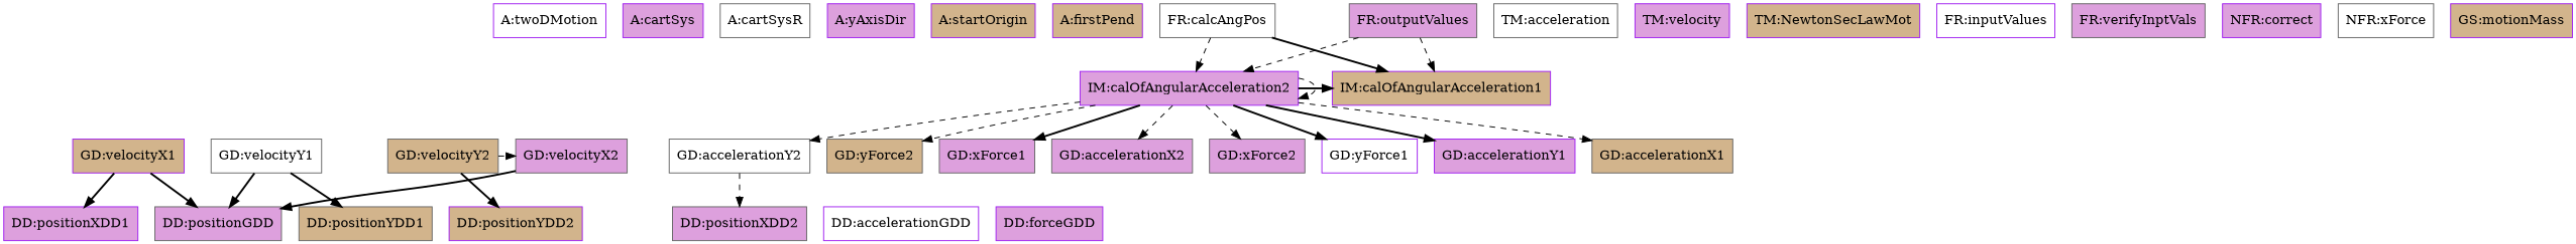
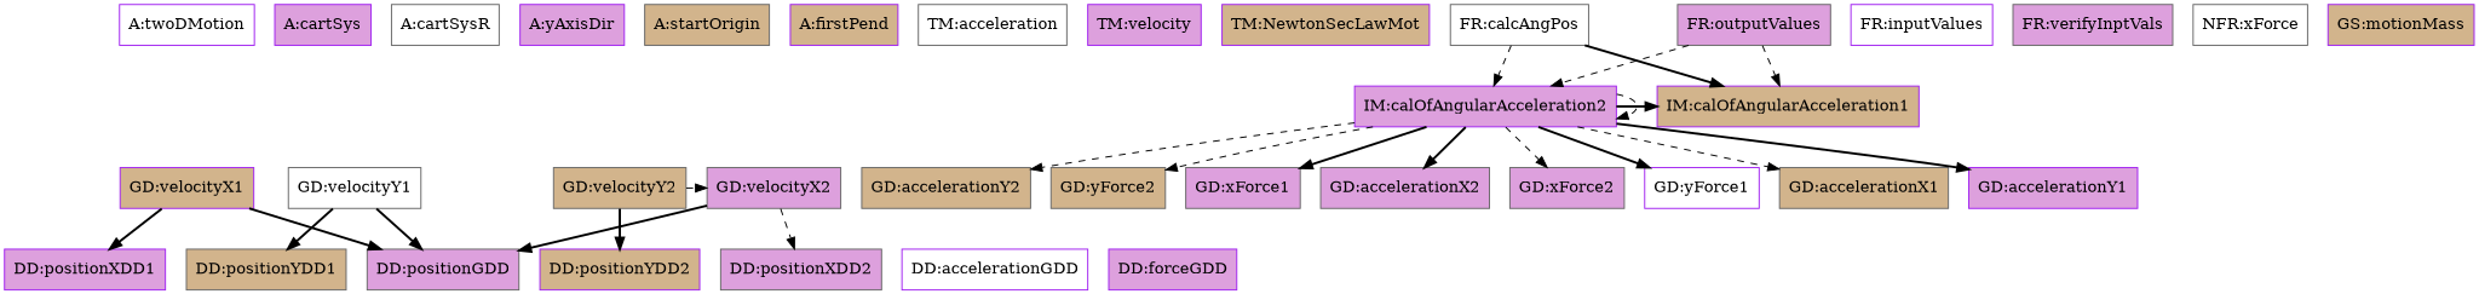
  digraph {
    node [color=gray40 fillcolor=plum shape=box style=filled]
    edge [style=bold]
    n1 [color=purple fillcolor=white label="A:twoDMotion"]
    n2 [color=purple label="A:cartSys"]
    n3 [fillcolor=white label="A:cartSysR"]
    n4 [color=purple label="A:yAxisDir"]
-   n5 [color=purple fillcolor=tan label="A:startOrigin"]
+   n5 [fillcolor=tan label="A:startOrigin"]
    n6 [color=purple fillcolor=tan label="A:firstPend"]
    n7 [label="DD:positionGDD"]
    n8 [color=purple label="DD:positionXDD1"]
    n9 [fillcolor=tan label="DD:positionYDD1"]
    n10 [label="DD:positionXDD2"]
    n11 [color=purple fillcolor=tan label="DD:positionYDD2"]
    n12 [color=purple fillcolor=white label="DD:accelerationGDD"]
    n13 [color=purple label="DD:forceGDD"]
    n14 [fillcolor=white label="TM:acceleration"]
    n15 [color=purple label="TM:velocity"]
    n16 [color=purple fillcolor=tan label="TM:NewtonSecLawMot"]
    n17 [color=purple fillcolor=tan label="GD:velocityX1"]
    n18 [fillcolor=white label="GD:velocityY1"]
    n19 [label="GD:velocityX2"]
    n20 [fillcolor=tan label="GD:velocityY2"]
    n21 [fillcolor=tan label="GD:accelerationX1"]
    n22 [color=purple label="GD:accelerationY1"]
    n23 [label="GD:accelerationX2"]
-   n24 [fillcolor=white label="GD:accelerationY2"]
+   n24 [fillcolor=tan label="GD:accelerationY2"]
    n25 [label="GD:xForce1"]
    n26 [color=purple fillcolor=white label="GD:yForce1"]
    n27 [label="GD:xForce2"]
    n28 [fillcolor=tan label="GD:yForce2"]
    n29 [color=purple label="IM:calOfAngularAcceleration2"]
    n30 [color=purple fillcolor=tan label="IM:calOfAngularAcceleration1"]
    n31 [fillcolor=white label="FR:calcAngPos"]
    n32 [label="FR:outputValues"]
    n33 [color=purple fillcolor=white label="FR:inputValues"]
    n34 [label="FR:verifyInptVals"]
-   n35 [color=purple label="NFR:correct"]
    n36 [fillcolor=white label="NFR:xForce"]
    n37 [color=purple fillcolor=tan label="GS:motionMass"]
    subgraph sub_1 {
      rank=same
      n1
      n2
      n3
      n4
      n5
      n6
    }
    subgraph sub_2 {
      rank=same
      n7
      n8
      n9
      n10
      n11
      n12
      n13
    }
    subgraph sub_3 {
      rank=same
      n14
      n15
      n16
    }
    subgraph sub_4 {
      rank=same
      n17
      n18
      n19
      n20
      n21
      n22
      n23
      n24
      n25
      n26
      n27
      n28
    }
    subgraph sub_5 {
      rank=same
      n29
      n30
    }
    subgraph sub_6 {
      rank=same
      n31
      n32
      n33
      n34
-     n35
      n36
    }
    subgraph sub_7 {
      rank=same
      n37
    }
    n17 -> n7
    n17 -> n8
    n18 -> n7
    n18 -> n9
    n19 -> n7
-   n24 -> n10 [style=dashed]
+   n19 -> n10 [style=dashed]
    n20 -> n11
    n20 -> n19 [style=dashed]
    n29 -> n21 [style=dashed]
    n29 -> n22
-   n29 -> n23 [style=dashed]
+   n29 -> n23
    n29 -> n24 [style=dashed]
    n29 -> n25
    n29 -> n26
    n29 -> n27 [style=dashed]
    n29 -> n28 [style=dashed]
    n29 -> n29 [style=dashed]
    n29 -> n30
    n31 -> n29 [style=dashed]
    n31 -> n30
    n32 -> n29 [style=dashed]
    n32 -> n30 [style=dashed]
  }
